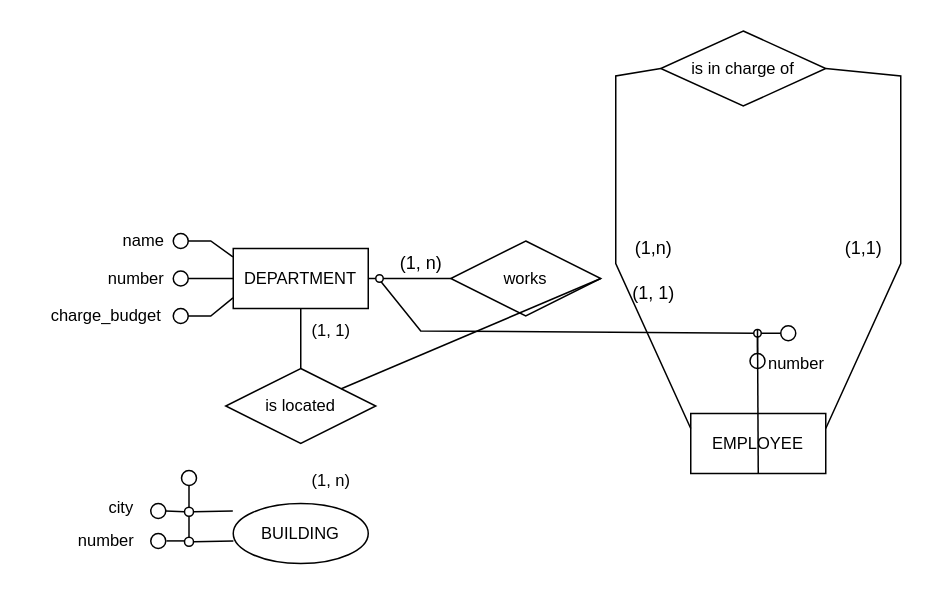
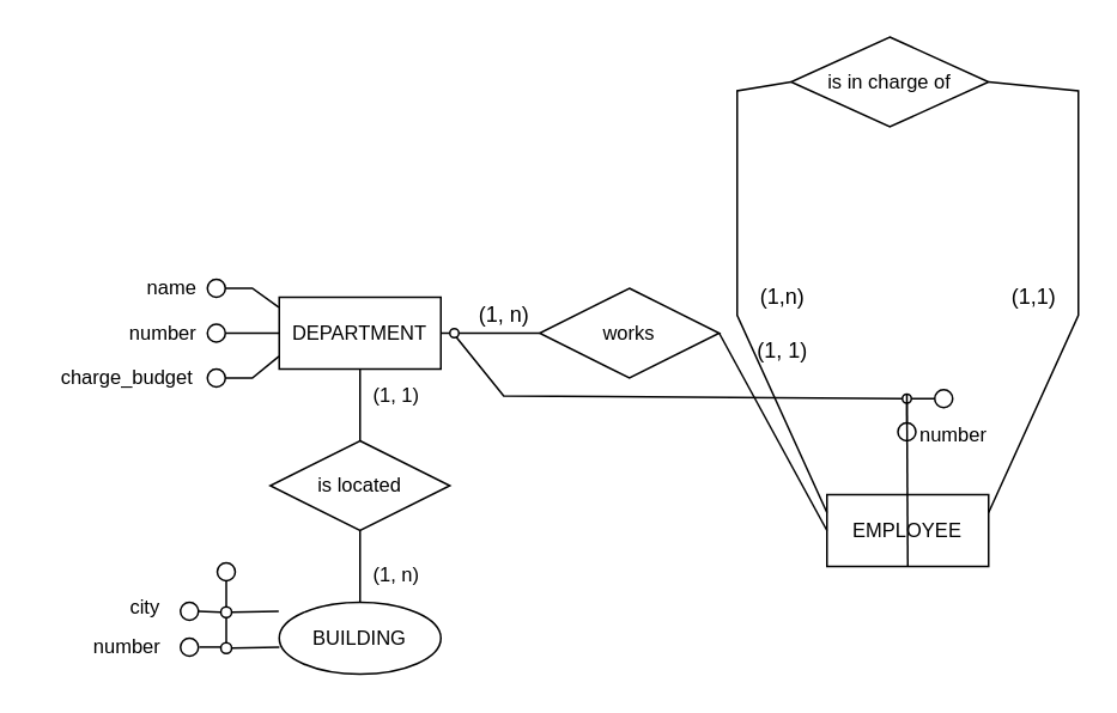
  <mxCell id="0" />
  <mxCell id="1" parent="0" />
  <mxCell id="2" value="number" style="text;html=1;align=left;verticalAlign=middle;resizable=0;points=[];autosize=1;strokeColor=none;fillColor=none;fontSize=11;" parent="1" vertex="1"><mxGeometry x="509.5" y="226.5" width="60" height="30" as="geometry" /></mxCell>
  <mxCell id="3" value="" style="ellipse;whiteSpace=wrap;html=1;aspect=fixed;fillColor=light-dark(#FFFFFF,#FFFFFF);fontSize=11;" parent="1" vertex="1"><mxGeometry x="502" y="219" width="5" height="5" as="geometry" /></mxCell>
  <mxCell id="4" value="" style="endArrow=none;html=1;rounded=0;entryX=0.5;entryY=1;entryDx=0;entryDy=0;fontSize=11;exitX=0.5;exitY=0;exitDx=0;exitDy=0;" parent="1" target="3" edge="1" source="42"><mxGeometry width="50" height="50" relative="1" as="geometry"><mxPoint x="505" y="235" as="sourcePoint" /><mxPoint x="522.5" y="281.75" as="targetPoint" /></mxGeometry></mxCell>
  <mxCell id="5" value="" style="endArrow=none;html=1;rounded=0;exitX=0;exitY=0.5;exitDx=0;exitDy=0;fontSize=11;entryX=0.471;entryY=0.645;entryDx=0;entryDy=0;entryPerimeter=0;" parent="1" source="3" target="47" edge="1"><mxGeometry width="50" height="50" relative="1" as="geometry"><mxPoint x="492" y="216.5" as="sourcePoint" /><mxPoint x="262.5" y="182.5" as="targetPoint" /><Array as="points"><mxPoint x="280" y="220" /></Array></mxGeometry></mxCell>
  <mxCell id="6" value="" style="endArrow=none;html=1;rounded=0;entryX=0.5;entryY=0;entryDx=0;entryDy=0;exitX=0.5;exitY=1;exitDx=0;exitDy=0;fontSize=11;" parent="1" source="37" target="3" edge="1"><mxGeometry width="50" height="50" relative="1" as="geometry"><mxPoint x="530" y="255" as="sourcePoint" /><mxPoint x="537.5" y="299.75" as="targetPoint" /></mxGeometry></mxCell>
  <mxCell id="7" value="&lt;font&gt;BUILDING&lt;/font&gt;" style="ellipse;whiteSpace=wrap;html=1;fillColor=none;fontSize=11;" parent="1" vertex="1"><mxGeometry x="155" y="335" width="90" height="40" as="geometry" /></mxCell>
  <mxCell id="8" value="&lt;font&gt;DEPARTMENT&lt;/font&gt;" style="rounded=0;whiteSpace=wrap;html=1;fillColor=none;fontSize=11;" parent="1" vertex="1"><mxGeometry x="155" y="165" width="90" height="40" as="geometry" /></mxCell>
  <mxCell id="9" value="&lt;font&gt;is located&lt;/font&gt;" style="shape=rhombus;perimeter=rhombusPerimeter;whiteSpace=wrap;html=1;align=center;fillColor=none;fontSize=11;" parent="1" vertex="1"><mxGeometry x="150" y="245" width="100" height="50" as="geometry" /></mxCell>
  <mxCell id="10" value="" style="endArrow=none;html=1;rounded=0;entryX=0.5;entryY=1;entryDx=0;entryDy=0;fontSize=11;" parent="1" target="8" edge="1"><mxGeometry width="50" height="50" relative="1" as="geometry"><mxPoint x="200" y="245" as="sourcePoint" /><mxPoint x="250" y="245" as="targetPoint" /></mxGeometry></mxCell>
+ <mxCell id="11" value="" style="endArrow=none;html=1;rounded=0;entryX=0.5;entryY=1;entryDx=0;entryDy=0;exitX=0.5;exitY=0;exitDx=0;exitDy=0;fontSize=11;" parent="1" source="7" target="9" edge="1"><mxGeometry width="50" height="50" relative="1" as="geometry"><mxPoint x="210" y="255" as="sourcePoint" /><mxPoint x="211" y="216" as="targetPoint" /></mxGeometry></mxCell>
  <mxCell id="12" value="&lt;font&gt;(1, n)&lt;/font&gt;" style="text;html=1;align=center;verticalAlign=middle;resizable=0;points=[];autosize=1;strokeColor=none;fillColor=none;fontSize=11;" parent="1" vertex="1"><mxGeometry x="195" y="305" width="50" height="30" as="geometry" /></mxCell>
  <mxCell id="13" value="&lt;font&gt;(1, 1)&lt;/font&gt;" style="text;html=1;align=center;verticalAlign=middle;resizable=0;points=[];autosize=1;strokeColor=none;fillColor=none;fontSize=11;" parent="1" vertex="1"><mxGeometry x="195" y="205" width="50" height="30" as="geometry" /></mxCell>
  <mxCell id="14" value="" style="ellipse;whiteSpace=wrap;html=1;aspect=fixed;fillColor=none;fontSize=11;" parent="1" vertex="1"><mxGeometry x="100" y="335" width="10" height="10" as="geometry" /></mxCell>
  <mxCell id="15" value="" style="ellipse;whiteSpace=wrap;html=1;aspect=fixed;fillColor=light-dark(#FFFFFF,#FFFFFF);fontSize=11;" parent="1" vertex="1"><mxGeometry x="120.5" y="313" width="10" height="10" as="geometry" /></mxCell>
  <mxCell id="16" value="city" style="text;html=1;align=center;verticalAlign=middle;resizable=0;points=[];autosize=1;strokeColor=none;fillColor=none;fontSize=11;" parent="1" vertex="1"><mxGeometry x="60" y="323" width="40" height="30" as="geometry" /></mxCell>
  <mxCell id="17" value="number" style="text;html=1;align=center;verticalAlign=middle;resizable=0;points=[];autosize=1;strokeColor=none;fillColor=none;fontSize=11;" parent="1" vertex="1"><mxGeometry x="40" y="345" width="60" height="30" as="geometry" /></mxCell>
  <mxCell id="18" value="" style="ellipse;whiteSpace=wrap;html=1;aspect=fixed;fillColor=none;fontSize=11;" parent="1" vertex="1"><mxGeometry x="100" y="355" width="10" height="10" as="geometry" /></mxCell>
  <mxCell id="19" value="" style="ellipse;whiteSpace=wrap;html=1;aspect=fixed;fillColor=light-dark(#FFFFFF,#FFFFFF);fontSize=11;" parent="1" vertex="1"><mxGeometry x="122.5" y="337.5" width="6" height="6" as="geometry" /></mxCell>
  <mxCell id="20" value="" style="ellipse;whiteSpace=wrap;html=1;aspect=fixed;fillColor=light-dark(#FFFFFF,#FFFFFF);fontSize=11;" parent="1" vertex="1"><mxGeometry x="122.5" y="357.5" width="6" height="6" as="geometry" /></mxCell>
  <mxCell id="21" value="" style="endArrow=none;html=1;rounded=0;entryX=1;entryY=0.5;entryDx=0;entryDy=0;exitX=0;exitY=0.5;exitDx=0;exitDy=0;fontSize=11;" parent="1" source="19" target="14" edge="1"><mxGeometry width="50" height="50" relative="1" as="geometry"><mxPoint x="140" y="365" as="sourcePoint" /><mxPoint x="140" y="325" as="targetPoint" /></mxGeometry></mxCell>
  <mxCell id="22" value="" style="endArrow=none;html=1;rounded=0;entryX=1;entryY=0.5;entryDx=0;entryDy=0;exitX=-0.003;exitY=0.125;exitDx=0;exitDy=0;exitPerimeter=0;fontSize=11;" parent="1" source="7" target="19" edge="1"><mxGeometry width="50" height="50" relative="1" as="geometry"><mxPoint x="132" y="350" as="sourcePoint" /><mxPoint x="120" y="350" as="targetPoint" /></mxGeometry></mxCell>
  <mxCell id="23" value="" style="endArrow=none;html=1;rounded=0;entryX=1;entryY=0.5;entryDx=0;entryDy=0;exitX=0.001;exitY=0.625;exitDx=0;exitDy=0;exitPerimeter=0;fontSize=11;" parent="1" source="7" target="20" edge="1"><mxGeometry width="50" height="50" relative="1" as="geometry"><mxPoint x="165" y="350" as="sourcePoint" /><mxPoint x="138" y="350" as="targetPoint" /></mxGeometry></mxCell>
  <mxCell id="24" value="" style="endArrow=none;html=1;rounded=0;entryX=1;entryY=0.5;entryDx=0;entryDy=0;exitX=0;exitY=0.5;exitDx=0;exitDy=0;fontSize=11;" parent="1" edge="1"><mxGeometry width="50" height="50" relative="1" as="geometry"><mxPoint x="122.5" y="359.94" as="sourcePoint" /><mxPoint x="110.5" y="359.94" as="targetPoint" /></mxGeometry></mxCell>
  <mxCell id="25" value="" style="endArrow=none;html=1;rounded=0;entryX=0.5;entryY=0;entryDx=0;entryDy=0;exitX=0.5;exitY=1;exitDx=0;exitDy=0;fontSize=11;" parent="1" source="19" target="20" edge="1"><mxGeometry width="50" height="50" relative="1" as="geometry"><mxPoint x="132" y="350" as="sourcePoint" /><mxPoint x="120" y="350" as="targetPoint" /></mxGeometry></mxCell>
  <mxCell id="26" value="" style="endArrow=none;html=1;rounded=0;entryX=0.5;entryY=0;entryDx=0;entryDy=0;exitX=0.5;exitY=1;exitDx=0;exitDy=0;fontSize=11;" parent="1" source="15" target="19" edge="1"><mxGeometry width="50" height="50" relative="1" as="geometry"><mxPoint x="135" y="353" as="sourcePoint" /><mxPoint x="135" y="368" as="targetPoint" /></mxGeometry></mxCell>
  <mxCell id="27" value="" style="ellipse;whiteSpace=wrap;html=1;aspect=fixed;fillColor=light-dark(#FFFFFF,#FFFFFF);fontSize=11;" parent="1" vertex="1"><mxGeometry x="115" y="155" width="10" height="10" as="geometry" /></mxCell>
  <mxCell id="28" value="name" style="text;html=1;align=center;verticalAlign=middle;resizable=0;points=[];autosize=1;strokeColor=none;fillColor=none;fontSize=11;" parent="1" vertex="1"><mxGeometry x="70" y="145" width="50" height="30" as="geometry" /></mxCell>
  <mxCell id="29" value="number" style="text;html=1;align=center;verticalAlign=middle;resizable=0;points=[];autosize=1;strokeColor=none;fillColor=none;fontSize=11;" parent="1" vertex="1"><mxGeometry x="60" y="170" width="60" height="30" as="geometry" /></mxCell>
  <mxCell id="30" value="" style="endArrow=none;html=1;rounded=0;entryX=1;entryY=0.5;entryDx=0;entryDy=0;exitX=-0.003;exitY=0.139;exitDx=0;exitDy=0;fontSize=11;exitPerimeter=0;" parent="1" source="8" target="27" edge="1"><mxGeometry width="50" height="50" relative="1" as="geometry"><mxPoint x="122.5" y="170.5" as="sourcePoint" /><mxPoint x="110" y="170" as="targetPoint" /><Array as="points"><mxPoint x="140" y="160" /></Array></mxGeometry></mxCell>
  <mxCell id="31" value="" style="endArrow=none;html=1;rounded=0;entryX=1;entryY=0.5;entryDx=0;entryDy=0;exitX=0;exitY=0.5;exitDx=0;exitDy=0;fontSize=11;" parent="1" source="8" target="35" edge="1"><mxGeometry width="50" height="50" relative="1" as="geometry"><mxPoint x="122.5" y="189.94" as="sourcePoint" /><mxPoint x="110.5" y="189.94" as="targetPoint" /></mxGeometry></mxCell>
  <mxCell id="32" value="" style="endArrow=none;html=1;rounded=0;entryX=-0.002;entryY=0.823;entryDx=0;entryDy=0;exitX=1;exitY=0.5;exitDx=0;exitDy=0;fontSize=11;entryPerimeter=0;" parent="1" source="34" target="8" edge="1"><mxGeometry width="50" height="50" relative="1" as="geometry"><mxPoint x="135" y="183" as="sourcePoint" /><mxPoint x="125.5" y="167.5" as="targetPoint" /><Array as="points"><mxPoint x="140" y="210" /></Array></mxGeometry></mxCell>
  <mxCell id="33" value="charge_budget" style="text;html=1;align=center;verticalAlign=middle;resizable=0;points=[];autosize=1;strokeColor=none;fillColor=none;fontSize=11;" parent="1" vertex="1"><mxGeometry x="20" y="195" width="100" height="30" as="geometry" /></mxCell>
  <mxCell id="34" value="" style="ellipse;whiteSpace=wrap;html=1;aspect=fixed;fillColor=none;fontSize=11;" parent="1" vertex="1"><mxGeometry x="115" y="205" width="10" height="10" as="geometry" /></mxCell>
  <mxCell id="35" value="" style="ellipse;whiteSpace=wrap;html=1;aspect=fixed;fillColor=light-dark(#FFFFFF,#FFFFFF);fontSize=11;" parent="1" vertex="1"><mxGeometry x="115" y="180" width="10" height="10" as="geometry" /></mxCell>
  <mxCell id="36" value="&lt;font&gt;works&lt;/font&gt;" style="shape=rhombus;perimeter=rhombusPerimeter;whiteSpace=wrap;html=1;align=center;fillColor=none;fontSize=11;" parent="1" vertex="1"><mxGeometry x="300" y="160" width="100" height="50" as="geometry" /></mxCell>
  <mxCell id="37" value="&lt;font&gt;EMPLOYEE&lt;/font&gt;" style="rounded=0;whiteSpace=wrap;html=1;fillColor=none;fontSize=11;" parent="1" vertex="1"><mxGeometry x="460" y="275" width="90" height="40" as="geometry" /></mxCell>
- <mxCell id="38" value="" style="endArrow=none;html=1;rounded=0;exitX=1;exitY=0.5;exitDx=0;exitDy=0;fontSize=11;" parent="1" source="36" target="9" edge="1"><mxGeometry width="50" height="50" relative="1" as="geometry"><mxPoint x="410" y="185" as="sourcePoint" /><mxPoint x="220" y="305" as="targetPoint" /></mxGeometry></mxCell>
+ <mxCell id="38" value="" style="endArrow=none;html=1;rounded=0;entryX=0;entryY=0.5;entryDx=0;entryDy=0;exitX=1;exitY=0.5;exitDx=0;exitDy=0;fontSize=11;" parent="1" source="36" target="37" edge="1"><mxGeometry width="50" height="50" relative="1" as="geometry"><mxPoint x="410" y="185" as="sourcePoint" /><mxPoint x="220" y="305" as="targetPoint" /></mxGeometry></mxCell>
  <mxCell id="39" value="" style="endArrow=none;html=1;rounded=0;entryX=1;entryY=0.5;entryDx=0;entryDy=0;exitX=0;exitY=0.5;exitDx=0;exitDy=0;fontSize=11;" parent="1" source="47" target="8" edge="1"><mxGeometry width="50" height="50" relative="1" as="geometry"><mxPoint x="410" y="195" as="sourcePoint" /><mxPoint x="447" y="195" as="targetPoint" /></mxGeometry></mxCell>
  <mxCell id="40" value="(1, n)" style="text;html=1;align=center;verticalAlign=middle;resizable=0;points=[];autosize=1;strokeColor=none;fillColor=none;" parent="1" vertex="1"><mxGeometry x="255" y="160" width="50" height="30" as="geometry" /></mxCell>
  <mxCell id="41" value="(1, 1)" style="text;html=1;align=center;verticalAlign=middle;resizable=0;points=[];autosize=1;strokeColor=none;fillColor=none;" parent="1" vertex="1"><mxGeometry x="410" y="180" width="50" height="30" as="geometry" /></mxCell>
  <mxCell id="42" value="" style="ellipse;whiteSpace=wrap;html=1;aspect=fixed;fillColor=none;fontSize=11;" vertex="1" parent="1"><mxGeometry x="499.5" y="235" width="10" height="10" as="geometry" /></mxCell>
  <mxCell id="43" value="" style="ellipse;whiteSpace=wrap;html=1;aspect=fixed;fillColor=light-dark(#FFFFFF,#FFFFFF);fontSize=11;" vertex="1" parent="1"><mxGeometry x="520" y="216.5" width="10" height="10" as="geometry" /></mxCell>
  <mxCell id="44" value="" style="endArrow=none;html=1;rounded=0;exitX=0;exitY=0.5;exitDx=0;exitDy=0;fontSize=11;entryX=1;entryY=0.5;entryDx=0;entryDy=0;" edge="1" parent="1" source="43" target="3"><mxGeometry width="50" height="50" relative="1" as="geometry"><mxPoint x="515" y="234" as="sourcePoint" /><mxPoint x="440" y="245" as="targetPoint" /></mxGeometry></mxCell>
  <mxCell id="45" value="&lt;font&gt;is in charge of&lt;/font&gt;" style="shape=rhombus;perimeter=rhombusPerimeter;whiteSpace=wrap;html=1;align=center;fillColor=none;fontSize=11;" vertex="1" parent="1"><mxGeometry x="440" y="20" width="110" height="50" as="geometry" /></mxCell>
  <mxCell id="46" value="" style="endArrow=none;html=1;rounded=0;entryX=1;entryY=0.5;entryDx=0;entryDy=0;exitX=0;exitY=0.5;exitDx=0;exitDy=0;fontSize=11;" edge="1" parent="1" source="36" target="47"><mxGeometry width="50" height="50" relative="1" as="geometry"><mxPoint x="300" y="185" as="sourcePoint" /><mxPoint x="245" y="185" as="targetPoint" /></mxGeometry></mxCell>
  <mxCell id="47" value="" style="ellipse;whiteSpace=wrap;html=1;aspect=fixed;fillColor=light-dark(#FFFFFF,#FFFFFF);fontSize=11;" vertex="1" parent="1"><mxGeometry x="250" y="182.5" width="5" height="5" as="geometry" /></mxCell>
  <mxCell id="48" value="" style="endArrow=none;html=1;rounded=0;entryX=0;entryY=0.25;entryDx=0;entryDy=0;exitX=0;exitY=0.5;exitDx=0;exitDy=0;fontSize=11;" edge="1" parent="1" source="45" target="37"><mxGeometry width="50" height="50" relative="1" as="geometry"><mxPoint x="420" y="195" as="sourcePoint" /><mxPoint x="470" y="195" as="targetPoint" /><Array as="points"><mxPoint x="410" y="50" /><mxPoint x="410" y="175" /></Array></mxGeometry></mxCell>
  <mxCell id="49" value="" style="endArrow=none;html=1;rounded=0;entryX=1;entryY=0.25;entryDx=0;entryDy=0;exitX=1;exitY=0.5;exitDx=0;exitDy=0;fontSize=11;" edge="1" parent="1" source="45" target="37"><mxGeometry width="50" height="50" relative="1" as="geometry"><mxPoint x="460" y="60" as="sourcePoint" /><mxPoint x="470" y="185" as="targetPoint" /><Array as="points"><mxPoint x="600" y="50" /><mxPoint x="600" y="175" /></Array></mxGeometry></mxCell>
  <mxCell id="50" value="(1,n)" style="text;html=1;align=center;verticalAlign=middle;resizable=0;points=[];autosize=1;strokeColor=none;fillColor=none;" vertex="1" parent="1"><mxGeometry x="410" y="150" width="50" height="30" as="geometry" /></mxCell>
  <mxCell id="51" value="(1,1)" style="text;html=1;align=center;verticalAlign=middle;resizable=0;points=[];autosize=1;strokeColor=none;fillColor=none;" vertex="1" parent="1"><mxGeometry x="550" y="150" width="50" height="30" as="geometry" /></mxCell>
